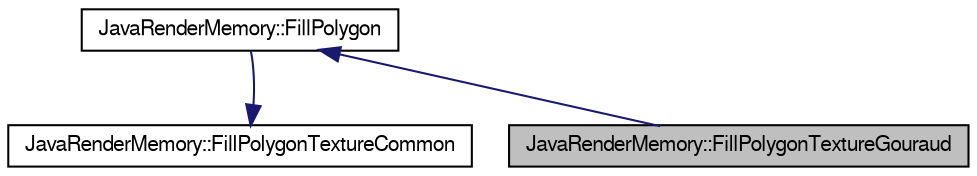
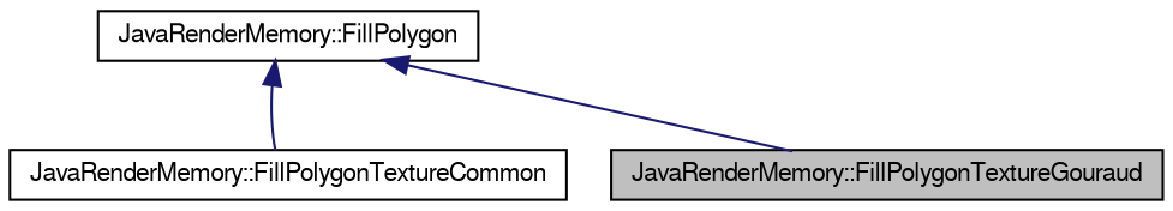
  digraph {
    node [color=black fontname=FreeSans fontsize=10 shape=record]
    edge [color=midnightblue dir=back fontname=FreeSans fontsize=10 labelfontname=FreeSans labelfontsize=10 style=solid]
    n1 [fillcolor=grey75 fontcolor=black height=0.2 label="JavaRenderMemory::FillPolygonTextureGouraud" style=filled width=0.4]
    n2 [height=0.2 label="JavaRenderMemory::FillPolygonTextureCommon" width=0.4]
    n3 [height=0.2 label="JavaRenderMemory::FillPolygon" width=0.4]
    n3 -> n1
-   n2 -> n3
+   n3 -> n2
  }
